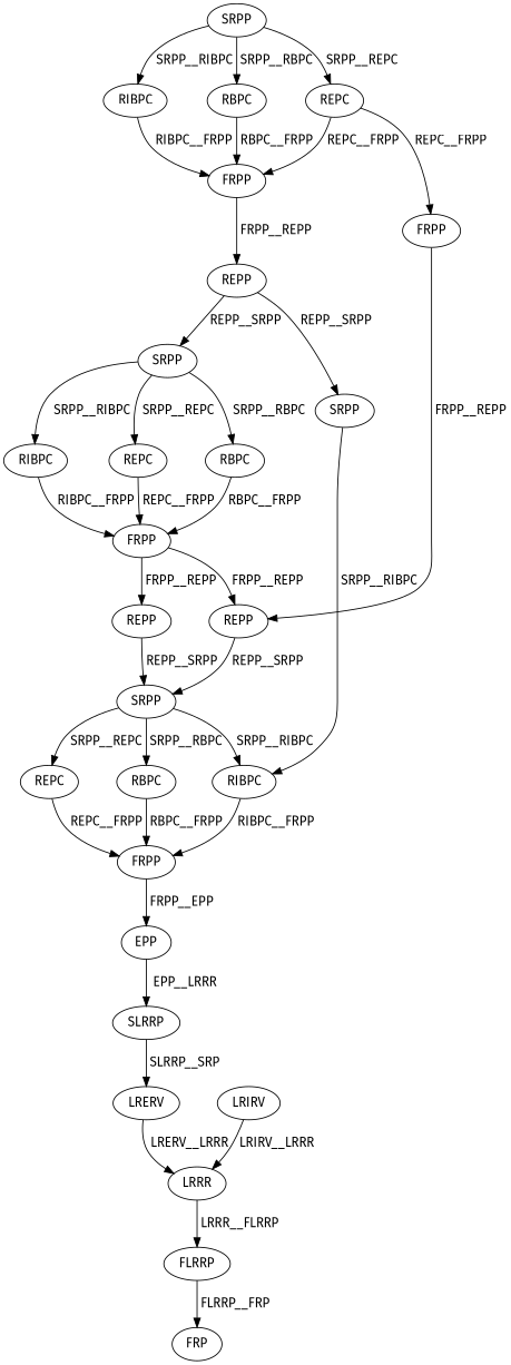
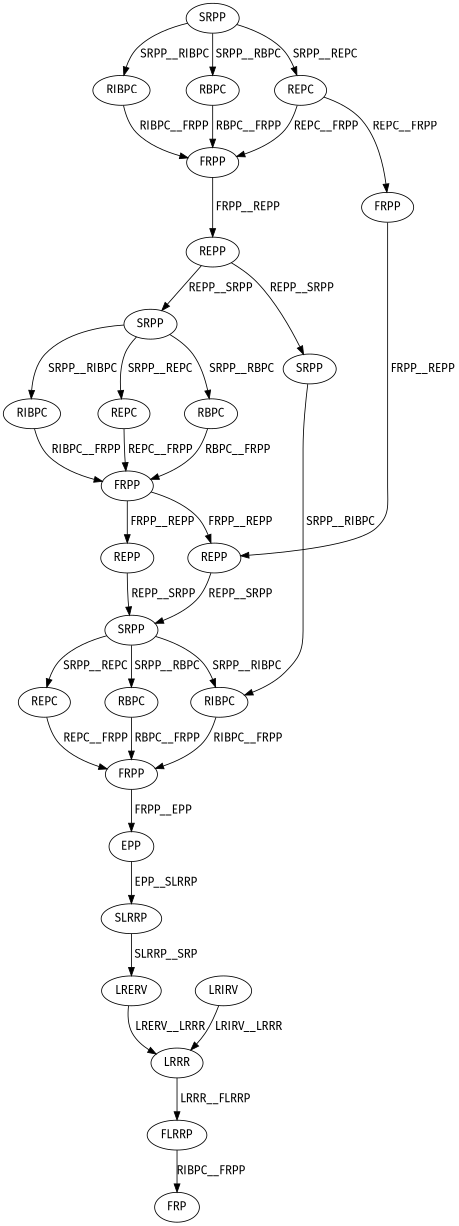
  digraph {
    fontname="Fira Sans"
    node [color=black fontcolor=black fontname="Fira Sans"]
    edge [color=black fontcolor=black fontname="Fira Sans"]
    n1 [label=SRPP]
    n2 [label=RIBPC]
    n3 [label=RBPC]
    n4 [label=REPC]
    n5 [label=FRPP]
    n6 [label=FRPP]
    n7 [label=REPP]
    n8 [label=REPP]
    n9 [label=SRPP]
    n10 [label=SRPP]
    n11 [label=REPC]
    n12 [label=RBPC]
    n13 [label=RIBPC]
    n14 [label=RIBPC]
    n15 [label=FRPP]
    n16 [label=SRPP]
    n17 [label=REPP]
    n18 [label=FRPP]
    n19 [label=REPC]
    n20 [label=RBPC]
    n21 [label=EPP]
    n22 [label=SLRRP]
    n23 [label=LRERV]
    n24 [label=LRRR]
    n25 [label=LRIRV]
    n26 [label=FLRRP]
    n27 [label=FRP]
    n1 -> n2 [label=" SRPP__RIBPC"]
    n1 -> n3 [label=" SRPP__RBPC"]
    n1 -> n4 [label=" SRPP__REPC"]
    n2 -> n5 [label=" RIBPC__FRPP"]
    n3 -> n5 [label=" RBPC__FRPP"]
    n4 -> n5 [label=" REPC__FRPP"]
    n4 -> n6 [label=" REPC__FRPP"]
    n5 -> n7 [label=" FRPP__REPP"]
    n6 -> n8 [label=" FRPP__REPP"]
    n7 -> n9 [label=" REPP__SRPP"]
    n7 -> n10 [label=" REPP__SRPP"]
    n8 -> n16 [label=" REPP__SRPP"]
    n9 -> n11 [label=" SRPP__REPC"]
    n9 -> n12 [label=" SRPP__RBPC"]
    n9 -> n13 [label=" SRPP__RIBPC"]
    n10 -> n14 [label=" SRPP__RIBPC"]
    n11 -> n15 [label=" REPC__FRPP"]
    n12 -> n15 [label=" RBPC__FRPP"]
    n13 -> n15 [label=" RIBPC__FRPP"]
    n14 -> n18 [label=" RIBPC__FRPP"]
    n15 -> n8 [label=" FRPP__REPP"]
    n15 -> n17 [label=" FRPP__REPP"]
    n16 -> n14 [label=" SRPP__RIBPC"]
    n16 -> n19 [label=" SRPP__REPC"]
    n16 -> n20 [label=" SRPP__RBPC"]
    n17 -> n16 [label=" REPP__SRPP"]
    n18 -> n21 [label=" FRPP__EPP"]
    n19 -> n18 [label=" REPC__FRPP"]
    n20 -> n18 [label=" RBPC__FRPP"]
-   n21 -> n22 [label=" EPP__LRRR"]
+   n21 -> n22 [label=" EPP__SLRRP"]
    n22 -> n23 [label=" SLRRP__SRP"]
    n23 -> n24 [label=" LRERV__LRRR"]
    n24 -> n26 [label=" LRRR__FLRRP"]
    n25 -> n24 [label=" LRIRV__LRRR"]
-   n26 -> n27 [label=" FLRRP__FRP"]
+   n26 -> n27 [label=" RIBPC__FRPP"]
  }
